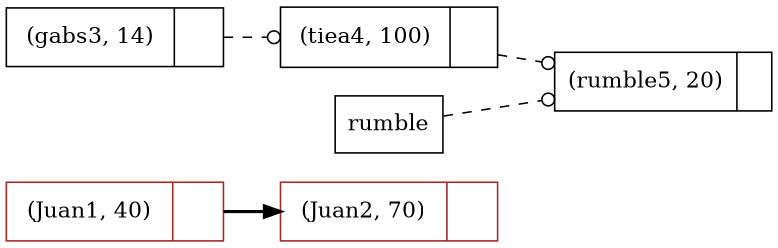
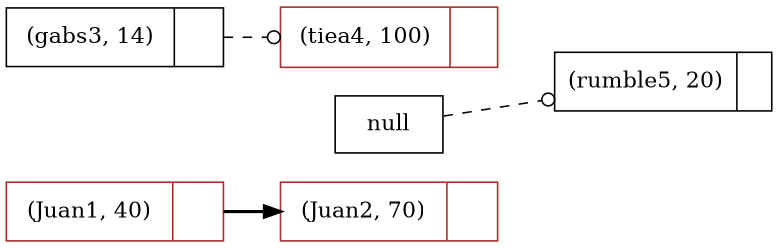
  digraph {
    rankdir=LR
    node [color=black shape=record]
    edge [arrowhead=odot style=dashed]
    n1 [color=brown label="{ <data> (Juan1, 40) | <ref>  }" width=1.9]
    n2 [color=brown label="{ <data> (Juan2, 70) | <ref>  }" width=1.9]
    n3 [label="{ <data> (gabs3, 14) | <ref>  }" width=1.9]
-   n4 [label="{ <data> (tiea4, 100) | <ref>  }" width=1.9]
+   n4 [color=brown label="{ <data> (tiea4, 100) | <ref>  }" width=1.9]
    n5 [label="{ <data> (rumble5, 20) | <ref>  }" width=1.9]
-   null [shape=box label=rumble]
+   null [shape=box]
    n1 -> n2 [arrowhead=normal style=bold]
    n3 -> n4
-   n4 -> n5
    null -> n5
  }
